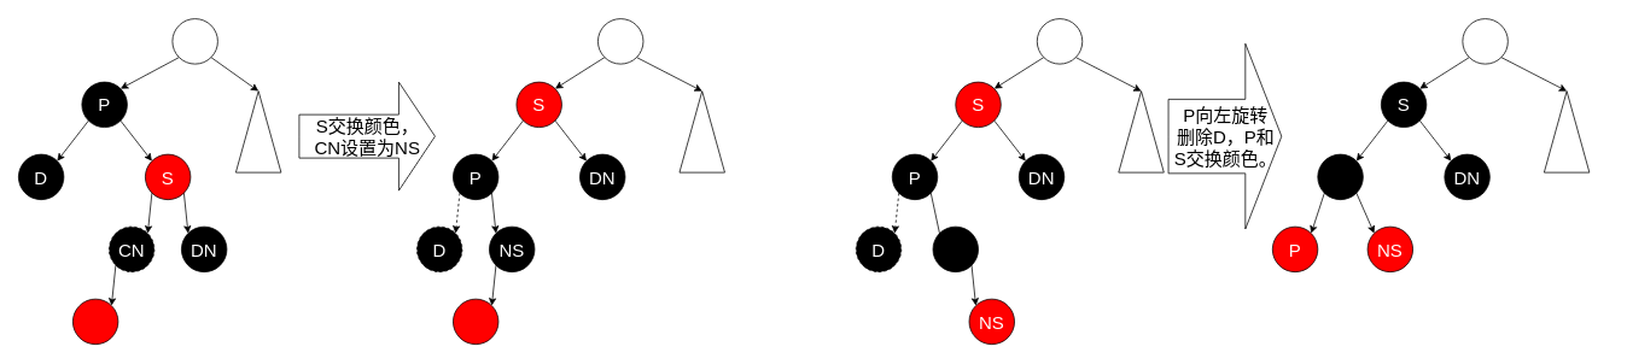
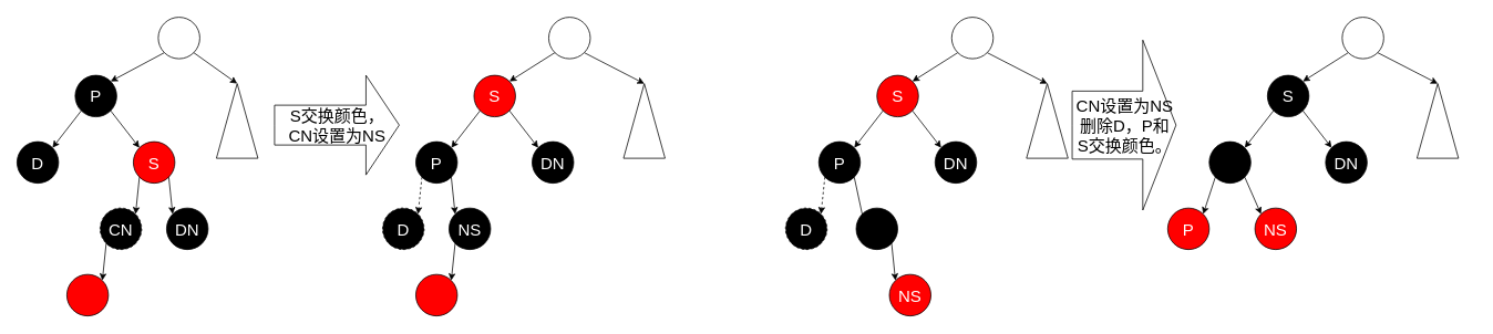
  <mxCell id="0" />
  <mxCell id="1" parent="0" />
  <mxCell id="2" style="edgeStyle=none;rounded=0;orthogonalLoop=1;jettySize=auto;html=1;exitX=0;exitY=1;exitDx=0;exitDy=0;entryX=1;entryY=0;entryDx=0;entryDy=0;fontSize=20;fontColor=#000000;" parent="1" source="4" target="15" edge="1"><mxGeometry relative="1" as="geometry" /></mxCell>
  <mxCell id="3" style="edgeStyle=none;rounded=0;orthogonalLoop=1;jettySize=auto;html=1;exitX=1;exitY=1;exitDx=0;exitDy=0;entryX=0;entryY=0;entryDx=0;entryDy=0;fontSize=20;fontColor=#FFFFFF;" parent="1" source="4" target="16" edge="1"><mxGeometry relative="1" as="geometry" /></mxCell>
  <mxCell id="4" value="&lt;font style=&quot;font-size: 20px;&quot; color=&quot;#ffffff&quot;&gt;S&lt;/font&gt;" style="ellipse;whiteSpace=wrap;html=1;aspect=fixed;fillColor=#FF0000;" parent="1" vertex="1"><mxGeometry x="160" y="170" width="50" height="50" as="geometry" /></mxCell>
  <mxCell id="5" style="edgeStyle=none;rounded=0;orthogonalLoop=1;jettySize=auto;html=1;exitX=0;exitY=1;exitDx=0;exitDy=0;entryX=1;entryY=0;entryDx=0;entryDy=0;fontSize=20;fontColor=#FFFFFF;" parent="1" source="7" target="8" edge="1"><mxGeometry relative="1" as="geometry" /></mxCell>
  <mxCell id="6" style="edgeStyle=none;rounded=0;orthogonalLoop=1;jettySize=auto;html=1;exitX=1;exitY=1;exitDx=0;exitDy=0;entryX=0;entryY=0;entryDx=0;entryDy=0;fontSize=20;fontColor=#FFFFFF;" parent="1" source="7" target="4" edge="1"><mxGeometry relative="1" as="geometry" /></mxCell>
  <mxCell id="7" value="&lt;font color=&quot;#ffffff&quot;&gt;&lt;span style=&quot;font-size: 20px;&quot;&gt;P&lt;br&gt;&lt;/span&gt;&lt;/font&gt;" style="ellipse;whiteSpace=wrap;html=1;aspect=fixed;fillColor=#000000;" parent="1" vertex="1"><mxGeometry x="90" y="90" width="50" height="50" as="geometry" /></mxCell>
  <mxCell id="8" value="&lt;font style=&quot;font-size: 20px;&quot; color=&quot;#ffffff&quot;&gt;D&lt;/font&gt;" style="ellipse;whiteSpace=wrap;html=1;aspect=fixed;fillColor=#000000;" parent="1" vertex="1"><mxGeometry x="20" y="170" width="50" height="50" as="geometry" /></mxCell>
  <mxCell id="9" style="edgeStyle=none;rounded=0;orthogonalLoop=1;jettySize=auto;html=1;exitX=0;exitY=1;exitDx=0;exitDy=0;entryX=1;entryY=0;entryDx=0;entryDy=0;fontSize=20;fontColor=#000000;" parent="1" source="11" target="7" edge="1"><mxGeometry relative="1" as="geometry" /></mxCell>
  <mxCell id="10" style="edgeStyle=none;rounded=0;orthogonalLoop=1;jettySize=auto;html=1;exitX=1;exitY=1;exitDx=0;exitDy=0;entryX=1;entryY=0.5;entryDx=0;entryDy=0;fontSize=20;fontColor=#000000;" parent="1" source="11" target="12" edge="1"><mxGeometry relative="1" as="geometry" /></mxCell>
  <mxCell id="11" value="&lt;font color=&quot;#ffffff&quot;&gt;&lt;span style=&quot;font-size: 20px;&quot;&gt;&lt;br&gt;&lt;/span&gt;&lt;/font&gt;" style="ellipse;whiteSpace=wrap;html=1;aspect=fixed;fillColor=#FFFFFF;" parent="1" vertex="1"><mxGeometry x="190" y="20" width="50" height="50" as="geometry" /></mxCell>
  <mxCell id="12" value="" style="triangle;whiteSpace=wrap;html=1;shadow=0;sketch=0;strokeColor=#000000;fontSize=20;fontColor=#000000;fillColor=#FFFFFF;rotation=-90;" parent="1" vertex="1"><mxGeometry x="240" y="120" width="90" height="50" as="geometry" /></mxCell>
  <mxCell id="13" value="&lt;font color=&quot;#000000&quot;&gt;S交换颜色，&lt;br&gt;CN设置为NS&lt;br&gt;&lt;/font&gt;" style="html=1;shadow=0;dashed=0;align=center;verticalAlign=middle;shape=mxgraph.arrows2.arrow;dy=0.6;dx=40;notch=0;sketch=0;strokeColor=#000000;fontSize=20;fontColor=#FFFFFF;fillColor=#FFFFFF;" parent="1" vertex="1"><mxGeometry x="330" y="90" width="150" height="120" as="geometry" /></mxCell>
  <mxCell id="14" style="edgeStyle=none;rounded=0;orthogonalLoop=1;jettySize=auto;html=1;exitX=0;exitY=1;exitDx=0;exitDy=0;entryX=1;entryY=0;entryDx=0;entryDy=0;fontSize=20;fontColor=#FFFFFF;" edge="1" parent="1" source="15" target="31"><mxGeometry relative="1" as="geometry" /></mxCell>
  <mxCell id="15" value="&lt;font style=&quot;font-size: 20px;&quot; color=&quot;#ffffff&quot;&gt;CN&lt;/font&gt;" style="ellipse;whiteSpace=wrap;html=1;aspect=fixed;fillColor=#000000;dashed=1;" parent="1" vertex="1"><mxGeometry x="120" y="250" width="50" height="50" as="geometry" /></mxCell>
  <mxCell id="16" value="&lt;font style=&quot;font-size: 20px;&quot; color=&quot;#ffffff&quot;&gt;DN&lt;/font&gt;" style="ellipse;whiteSpace=wrap;html=1;aspect=fixed;fillColor=#000000;" parent="1" vertex="1"><mxGeometry x="200" y="250" width="50" height="50" as="geometry" /></mxCell>
  <mxCell id="17" style="edgeStyle=none;rounded=0;orthogonalLoop=1;jettySize=auto;html=1;exitX=1;exitY=1;exitDx=0;exitDy=0;entryX=0;entryY=0;entryDx=0;entryDy=0;fontSize=20;fontColor=#FFFFFF;" parent="1" source="19" target="30" edge="1"><mxGeometry relative="1" as="geometry" /></mxCell>
  <mxCell id="18" style="edgeStyle=none;rounded=0;orthogonalLoop=1;jettySize=auto;html=1;exitX=0;exitY=1;exitDx=0;exitDy=0;entryX=1;entryY=0;entryDx=0;entryDy=0;fontSize=20;fontColor=#FFFFFF;" parent="1" source="19" target="22" edge="1"><mxGeometry relative="1" as="geometry"><mxPoint x="567.322" y="132.678" as="sourcePoint" /></mxGeometry></mxCell>
  <mxCell id="19" value="&lt;font style=&quot;font-size: 20px;&quot; color=&quot;#ffffff&quot;&gt;S&lt;/font&gt;" style="ellipse;whiteSpace=wrap;html=1;aspect=fixed;fillColor=#FF0000;" parent="1" vertex="1"><mxGeometry x="570" y="90" width="50" height="50" as="geometry" /></mxCell>
  <mxCell id="20" style="edgeStyle=none;rounded=0;orthogonalLoop=1;jettySize=auto;html=1;exitX=0;exitY=1;exitDx=0;exitDy=0;entryX=1;entryY=0;entryDx=0;entryDy=0;fontSize=20;fontColor=#FFFFFF;dashed=1;" parent="1" source="22" target="23" edge="1"><mxGeometry relative="1" as="geometry" /></mxCell>
  <mxCell id="21" style="edgeStyle=none;rounded=0;orthogonalLoop=1;jettySize=auto;html=1;exitX=1;exitY=1;exitDx=0;exitDy=0;entryX=0;entryY=0;entryDx=0;entryDy=0;fontSize=20;fontColor=#FFFFFF;" parent="1" source="22" target="29" edge="1"><mxGeometry relative="1" as="geometry" /></mxCell>
  <mxCell id="22" value="&lt;font color=&quot;#ffffff&quot;&gt;&lt;span style=&quot;font-size: 20px;&quot;&gt;P&lt;br&gt;&lt;/span&gt;&lt;/font&gt;" style="ellipse;whiteSpace=wrap;html=1;aspect=fixed;fillColor=#000000;" parent="1" vertex="1"><mxGeometry x="500" y="170" width="50" height="50" as="geometry" /></mxCell>
  <mxCell id="23" value="&lt;font style=&quot;font-size: 20px;&quot; color=&quot;#ffffff&quot;&gt;D&lt;/font&gt;" style="ellipse;whiteSpace=wrap;html=1;aspect=fixed;fillColor=#000000;dashed=1;" parent="1" vertex="1"><mxGeometry x="460" y="250" width="50" height="50" as="geometry" /></mxCell>
  <mxCell id="24" style="edgeStyle=none;rounded=0;orthogonalLoop=1;jettySize=auto;html=1;exitX=1;exitY=1;exitDx=0;exitDy=0;entryX=1;entryY=0.5;entryDx=0;entryDy=0;fontSize=20;fontColor=#000000;" parent="1" source="26" target="27" edge="1"><mxGeometry relative="1" as="geometry" /></mxCell>
  <mxCell id="25" style="edgeStyle=none;rounded=0;orthogonalLoop=1;jettySize=auto;html=1;exitX=0;exitY=1;exitDx=0;exitDy=0;entryX=1;entryY=0;entryDx=0;entryDy=0;fontSize=20;fontColor=#FFFFFF;" parent="1" source="26" target="19" edge="1"><mxGeometry relative="1" as="geometry" /></mxCell>
  <mxCell id="26" value="&lt;font color=&quot;#ffffff&quot;&gt;&lt;span style=&quot;font-size: 20px;&quot;&gt;&lt;br&gt;&lt;/span&gt;&lt;/font&gt;" style="ellipse;whiteSpace=wrap;html=1;aspect=fixed;fillColor=#FFFFFF;" parent="1" vertex="1"><mxGeometry x="660" y="20" width="50" height="50" as="geometry" /></mxCell>
  <mxCell id="27" value="" style="triangle;whiteSpace=wrap;html=1;shadow=0;sketch=0;strokeColor=#000000;fontSize=20;fontColor=#000000;fillColor=#FFFFFF;rotation=-90;" parent="1" vertex="1"><mxGeometry x="730" y="120" width="90" height="50" as="geometry" /></mxCell>
  <mxCell id="28" style="edgeStyle=none;rounded=0;orthogonalLoop=1;jettySize=auto;html=1;exitX=0;exitY=1;exitDx=0;exitDy=0;entryX=1;entryY=0;entryDx=0;entryDy=0;fontSize=20;fontColor=#FFFFFF;" edge="1" parent="1" source="29" target="32"><mxGeometry relative="1" as="geometry" /></mxCell>
  <mxCell id="29" value="&lt;font style=&quot;font-size: 20px;&quot; color=&quot;#ffffff&quot;&gt;NS&lt;/font&gt;" style="ellipse;whiteSpace=wrap;html=1;aspect=fixed;fillColor=#000000;" parent="1" vertex="1"><mxGeometry x="540" y="250" width="50" height="50" as="geometry" /></mxCell>
  <mxCell id="30" value="&lt;font style=&quot;font-size: 20px;&quot; color=&quot;#ffffff&quot;&gt;DN&lt;/font&gt;" style="ellipse;whiteSpace=wrap;html=1;aspect=fixed;fillColor=#000000;" parent="1" vertex="1"><mxGeometry x="640" y="170" width="50" height="50" as="geometry" /></mxCell>
  <mxCell id="31" value="" style="ellipse;whiteSpace=wrap;html=1;aspect=fixed;fillColor=#FF0000;" vertex="1" parent="1"><mxGeometry x="80" y="330" width="50" height="50" as="geometry" /></mxCell>
  <mxCell id="32" value="" style="ellipse;whiteSpace=wrap;html=1;aspect=fixed;fillColor=#FF0000;" vertex="1" parent="1"><mxGeometry x="500" y="330" width="50" height="50" as="geometry" /></mxCell>
  <mxCell id="33" style="edgeStyle=none;rounded=0;orthogonalLoop=1;jettySize=auto;html=1;exitX=1;exitY=1;exitDx=0;exitDy=0;entryX=0;entryY=0;entryDx=0;entryDy=0;fontSize=20;fontColor=#FFFFFF;" edge="1" parent="1" source="35" target="45"><mxGeometry relative="1" as="geometry" /></mxCell>
  <mxCell id="34" style="edgeStyle=none;rounded=0;orthogonalLoop=1;jettySize=auto;html=1;exitX=0;exitY=1;exitDx=0;exitDy=0;entryX=1;entryY=0;entryDx=0;entryDy=0;fontSize=20;fontColor=#FFFFFF;" edge="1" parent="1" source="35" target="38"><mxGeometry relative="1" as="geometry"><mxPoint x="1052.322" y="132.678" as="sourcePoint" /></mxGeometry></mxCell>
  <mxCell id="35" value="&lt;font style=&quot;font-size: 20px;&quot; color=&quot;#ffffff&quot;&gt;S&lt;/font&gt;" style="ellipse;whiteSpace=wrap;html=1;aspect=fixed;fillColor=#FF0000;" vertex="1" parent="1"><mxGeometry x="1055" y="90" width="50" height="50" as="geometry" /></mxCell>
  <mxCell id="36" style="edgeStyle=none;rounded=0;orthogonalLoop=1;jettySize=auto;html=1;exitX=0;exitY=1;exitDx=0;exitDy=0;entryX=1;entryY=0;entryDx=0;entryDy=0;fontSize=20;fontColor=#FFFFFF;dashed=1;" edge="1" parent="1" source="38" target="39"><mxGeometry relative="1" as="geometry" /></mxCell>
  <mxCell id="37" style="edgeStyle=none;rounded=0;orthogonalLoop=1;jettySize=auto;html=1;exitX=1;exitY=1;exitDx=0;exitDy=0;entryX=0.2;entryY=0.4;entryDx=0;entryDy=0;entryPerimeter=0;fontSize=20;fontColor=#FFFFFF;" edge="1" parent="1" source="38" target="47"><mxGeometry relative="1" as="geometry" /></mxCell>
  <mxCell id="38" value="&lt;font color=&quot;#ffffff&quot;&gt;&lt;span style=&quot;font-size: 20px;&quot;&gt;P&lt;br&gt;&lt;/span&gt;&lt;/font&gt;" style="ellipse;whiteSpace=wrap;html=1;aspect=fixed;fillColor=#000000;" vertex="1" parent="1"><mxGeometry x="985" y="170" width="50" height="50" as="geometry" /></mxCell>
  <mxCell id="39" value="&lt;font style=&quot;font-size: 20px;&quot; color=&quot;#ffffff&quot;&gt;D&lt;/font&gt;" style="ellipse;whiteSpace=wrap;html=1;aspect=fixed;fillColor=#000000;dashed=1;" vertex="1" parent="1"><mxGeometry x="945" y="250" width="50" height="50" as="geometry" /></mxCell>
  <mxCell id="40" style="edgeStyle=none;rounded=0;orthogonalLoop=1;jettySize=auto;html=1;exitX=1;exitY=1;exitDx=0;exitDy=0;entryX=1;entryY=0.5;entryDx=0;entryDy=0;fontSize=20;fontColor=#000000;" edge="1" parent="1" source="42" target="43"><mxGeometry relative="1" as="geometry" /></mxCell>
  <mxCell id="41" style="edgeStyle=none;rounded=0;orthogonalLoop=1;jettySize=auto;html=1;exitX=0;exitY=1;exitDx=0;exitDy=0;entryX=1;entryY=0;entryDx=0;entryDy=0;fontSize=20;fontColor=#FFFFFF;" edge="1" parent="1" source="42" target="35"><mxGeometry relative="1" as="geometry" /></mxCell>
  <mxCell id="42" value="&lt;font color=&quot;#ffffff&quot;&gt;&lt;span style=&quot;font-size: 20px;&quot;&gt;&lt;br&gt;&lt;/span&gt;&lt;/font&gt;" style="ellipse;whiteSpace=wrap;html=1;aspect=fixed;fillColor=#FFFFFF;" vertex="1" parent="1"><mxGeometry x="1145" y="20" width="50" height="50" as="geometry" /></mxCell>
  <mxCell id="43" value="" style="triangle;whiteSpace=wrap;html=1;shadow=0;sketch=0;strokeColor=#000000;fontSize=20;fontColor=#000000;fillColor=#FFFFFF;rotation=-90;" vertex="1" parent="1"><mxGeometry x="1215" y="120" width="90" height="50" as="geometry" /></mxCell>
  <mxCell id="44" value="&lt;font style=&quot;font-size: 20px;&quot; color=&quot;#ffffff&quot;&gt;NS&lt;/font&gt;" style="ellipse;whiteSpace=wrap;html=1;aspect=fixed;fillColor=#FF0000;" vertex="1" parent="1"><mxGeometry x="1070" y="330" width="50" height="50" as="geometry" /></mxCell>
  <mxCell id="45" value="&lt;font style=&quot;font-size: 20px;&quot; color=&quot;#ffffff&quot;&gt;DN&lt;/font&gt;" style="ellipse;whiteSpace=wrap;html=1;aspect=fixed;fillColor=#000000;" vertex="1" parent="1"><mxGeometry x="1125" y="170" width="50" height="50" as="geometry" /></mxCell>
  <mxCell id="46" style="edgeStyle=none;rounded=0;orthogonalLoop=1;jettySize=auto;html=1;exitX=1;exitY=1;exitDx=0;exitDy=0;entryX=0;entryY=0;entryDx=0;entryDy=0;fontSize=20;fontColor=#FFFFFF;" edge="1" parent="1" source="47" target="44"><mxGeometry relative="1" as="geometry" /></mxCell>
  <mxCell id="47" value="" style="ellipse;whiteSpace=wrap;html=1;aspect=fixed;fillColor=#000000;" vertex="1" parent="1"><mxGeometry x="1030" y="250" width="50" height="50" as="geometry" /></mxCell>
- <mxCell id="48" value="&lt;font color=&quot;#000000&quot;&gt;P向左旋转&lt;br&gt;删除D，P和&lt;br&gt;S交换颜色。&lt;br&gt;&lt;/font&gt;" style="html=1;shadow=0;dashed=0;align=center;verticalAlign=middle;shape=mxgraph.arrows2.arrow;dy=0.6;dx=40;notch=0;sketch=0;strokeColor=#000000;fontSize=20;fontColor=#FFFFFF;fillColor=#FFFFFF;" vertex="1" parent="1"><mxGeometry x="1290" y="47.5" width="125" height="205" as="geometry" /></mxCell>
+ <mxCell id="48" value="&lt;font color=&quot;#000000&quot;&gt;CN设置为NS&lt;br&gt;删除D，P和&lt;br&gt;S交换颜色。&lt;br&gt;&lt;/font&gt;" style="html=1;shadow=0;dashed=0;align=center;verticalAlign=middle;shape=mxgraph.arrows2.arrow;dy=0.6;dx=40;notch=0;sketch=0;strokeColor=#000000;fontSize=20;fontColor=#FFFFFF;fillColor=#FFFFFF;" vertex="1" parent="1"><mxGeometry x="1290" y="47.5" width="125" height="205" as="geometry" /></mxCell>
  <mxCell id="49" style="edgeStyle=none;rounded=0;orthogonalLoop=1;jettySize=auto;html=1;exitX=1;exitY=1;exitDx=0;exitDy=0;entryX=0;entryY=0;entryDx=0;entryDy=0;fontSize=20;fontColor=#FFFFFF;" edge="1" parent="1" source="51" target="60"><mxGeometry relative="1" as="geometry" /></mxCell>
  <mxCell id="50" style="edgeStyle=none;rounded=0;orthogonalLoop=1;jettySize=auto;html=1;exitX=0;exitY=1;exitDx=0;exitDy=0;entryX=1;entryY=0;entryDx=0;entryDy=0;fontSize=20;fontColor=#FFFFFF;" edge="1" parent="1" source="51" target="54"><mxGeometry relative="1" as="geometry"><mxPoint x="1522.322" y="132.678" as="sourcePoint" /></mxGeometry></mxCell>
  <mxCell id="51" value="&lt;font style=&quot;font-size: 20px;&quot; color=&quot;#ffffff&quot;&gt;S&lt;/font&gt;" style="ellipse;whiteSpace=wrap;html=1;aspect=fixed;fillColor=#000000;" vertex="1" parent="1"><mxGeometry x="1525" y="90" width="50" height="50" as="geometry" /></mxCell>
  <mxCell id="52" style="edgeStyle=none;rounded=0;orthogonalLoop=1;jettySize=auto;html=1;exitX=0;exitY=1;exitDx=0;exitDy=0;entryX=1;entryY=0;entryDx=0;entryDy=0;fontSize=20;fontColor=#FFFFFF;" edge="1" parent="1" source="54" target="61"><mxGeometry relative="1" as="geometry" /></mxCell>
  <mxCell id="53" style="edgeStyle=none;rounded=0;orthogonalLoop=1;jettySize=auto;html=1;exitX=1;exitY=1;exitDx=0;exitDy=0;entryX=0;entryY=0;entryDx=0;entryDy=0;fontSize=20;fontColor=#FFFFFF;" edge="1" parent="1" source="54" target="59"><mxGeometry relative="1" as="geometry" /></mxCell>
  <mxCell id="54" value="&lt;font color=&quot;#ffffff&quot;&gt;&lt;span style=&quot;font-size: 20px;&quot;&gt;&lt;br&gt;&lt;/span&gt;&lt;/font&gt;" style="ellipse;whiteSpace=wrap;html=1;aspect=fixed;fillColor=#000000;" vertex="1" parent="1"><mxGeometry x="1455" y="170" width="50" height="50" as="geometry" /></mxCell>
  <mxCell id="55" style="edgeStyle=none;rounded=0;orthogonalLoop=1;jettySize=auto;html=1;exitX=1;exitY=1;exitDx=0;exitDy=0;entryX=1;entryY=0.5;entryDx=0;entryDy=0;fontSize=20;fontColor=#000000;" edge="1" parent="1" source="57" target="58"><mxGeometry relative="1" as="geometry" /></mxCell>
  <mxCell id="56" style="edgeStyle=none;rounded=0;orthogonalLoop=1;jettySize=auto;html=1;exitX=0;exitY=1;exitDx=0;exitDy=0;entryX=1;entryY=0;entryDx=0;entryDy=0;fontSize=20;fontColor=#FFFFFF;" edge="1" parent="1" source="57" target="51"><mxGeometry relative="1" as="geometry" /></mxCell>
  <mxCell id="57" value="&lt;font color=&quot;#ffffff&quot;&gt;&lt;span style=&quot;font-size: 20px;&quot;&gt;&lt;br&gt;&lt;/span&gt;&lt;/font&gt;" style="ellipse;whiteSpace=wrap;html=1;aspect=fixed;fillColor=#FFFFFF;" vertex="1" parent="1"><mxGeometry x="1615" y="20" width="50" height="50" as="geometry" /></mxCell>
  <mxCell id="58" value="" style="triangle;whiteSpace=wrap;html=1;shadow=0;sketch=0;strokeColor=#000000;fontSize=20;fontColor=#000000;fillColor=#FFFFFF;rotation=-90;" vertex="1" parent="1"><mxGeometry x="1685" y="120" width="90" height="50" as="geometry" /></mxCell>
  <mxCell id="59" value="&lt;font style=&quot;font-size: 20px;&quot; color=&quot;#ffffff&quot;&gt;NS&lt;/font&gt;" style="ellipse;whiteSpace=wrap;html=1;aspect=fixed;fillColor=#FF0000;" vertex="1" parent="1"><mxGeometry x="1510" y="250" width="50" height="50" as="geometry" /></mxCell>
  <mxCell id="60" value="&lt;font style=&quot;font-size: 20px;&quot; color=&quot;#ffffff&quot;&gt;DN&lt;/font&gt;" style="ellipse;whiteSpace=wrap;html=1;aspect=fixed;fillColor=#000000;" vertex="1" parent="1"><mxGeometry x="1595" y="170" width="50" height="50" as="geometry" /></mxCell>
  <mxCell id="61" value="&lt;span style=&quot;color: rgb(255, 255, 255); font-size: 20px;&quot;&gt;P&lt;/span&gt;" style="ellipse;whiteSpace=wrap;html=1;aspect=fixed;fillColor=#FF0000;" vertex="1" parent="1"><mxGeometry x="1405" y="250" width="50" height="50" as="geometry" /></mxCell>
